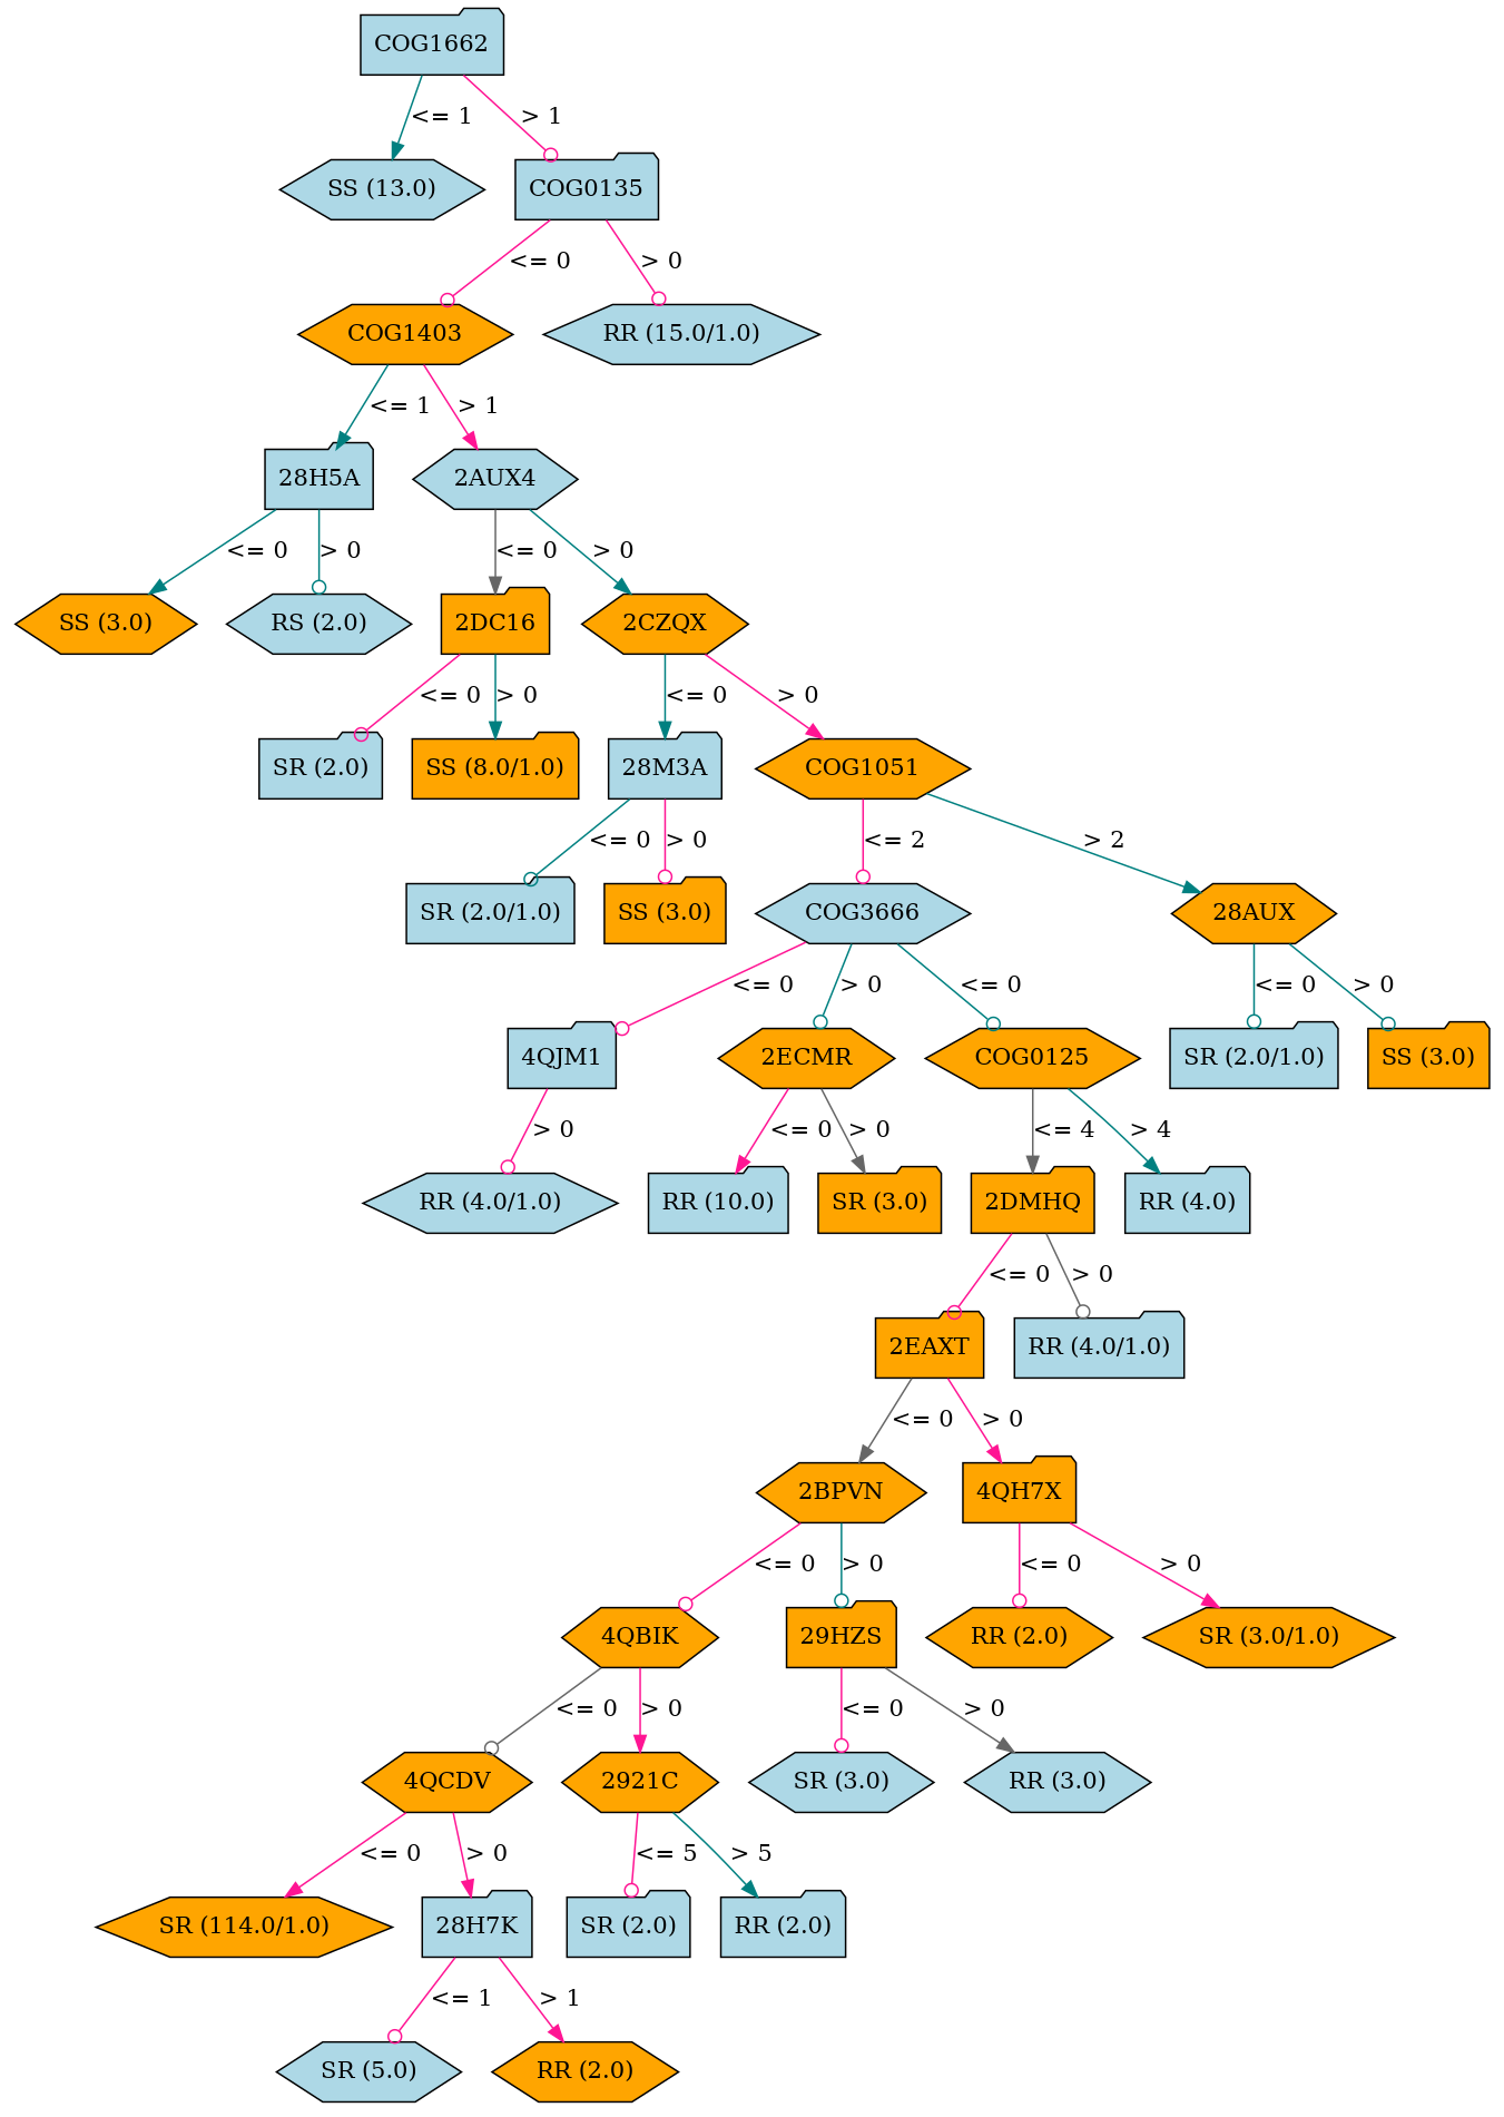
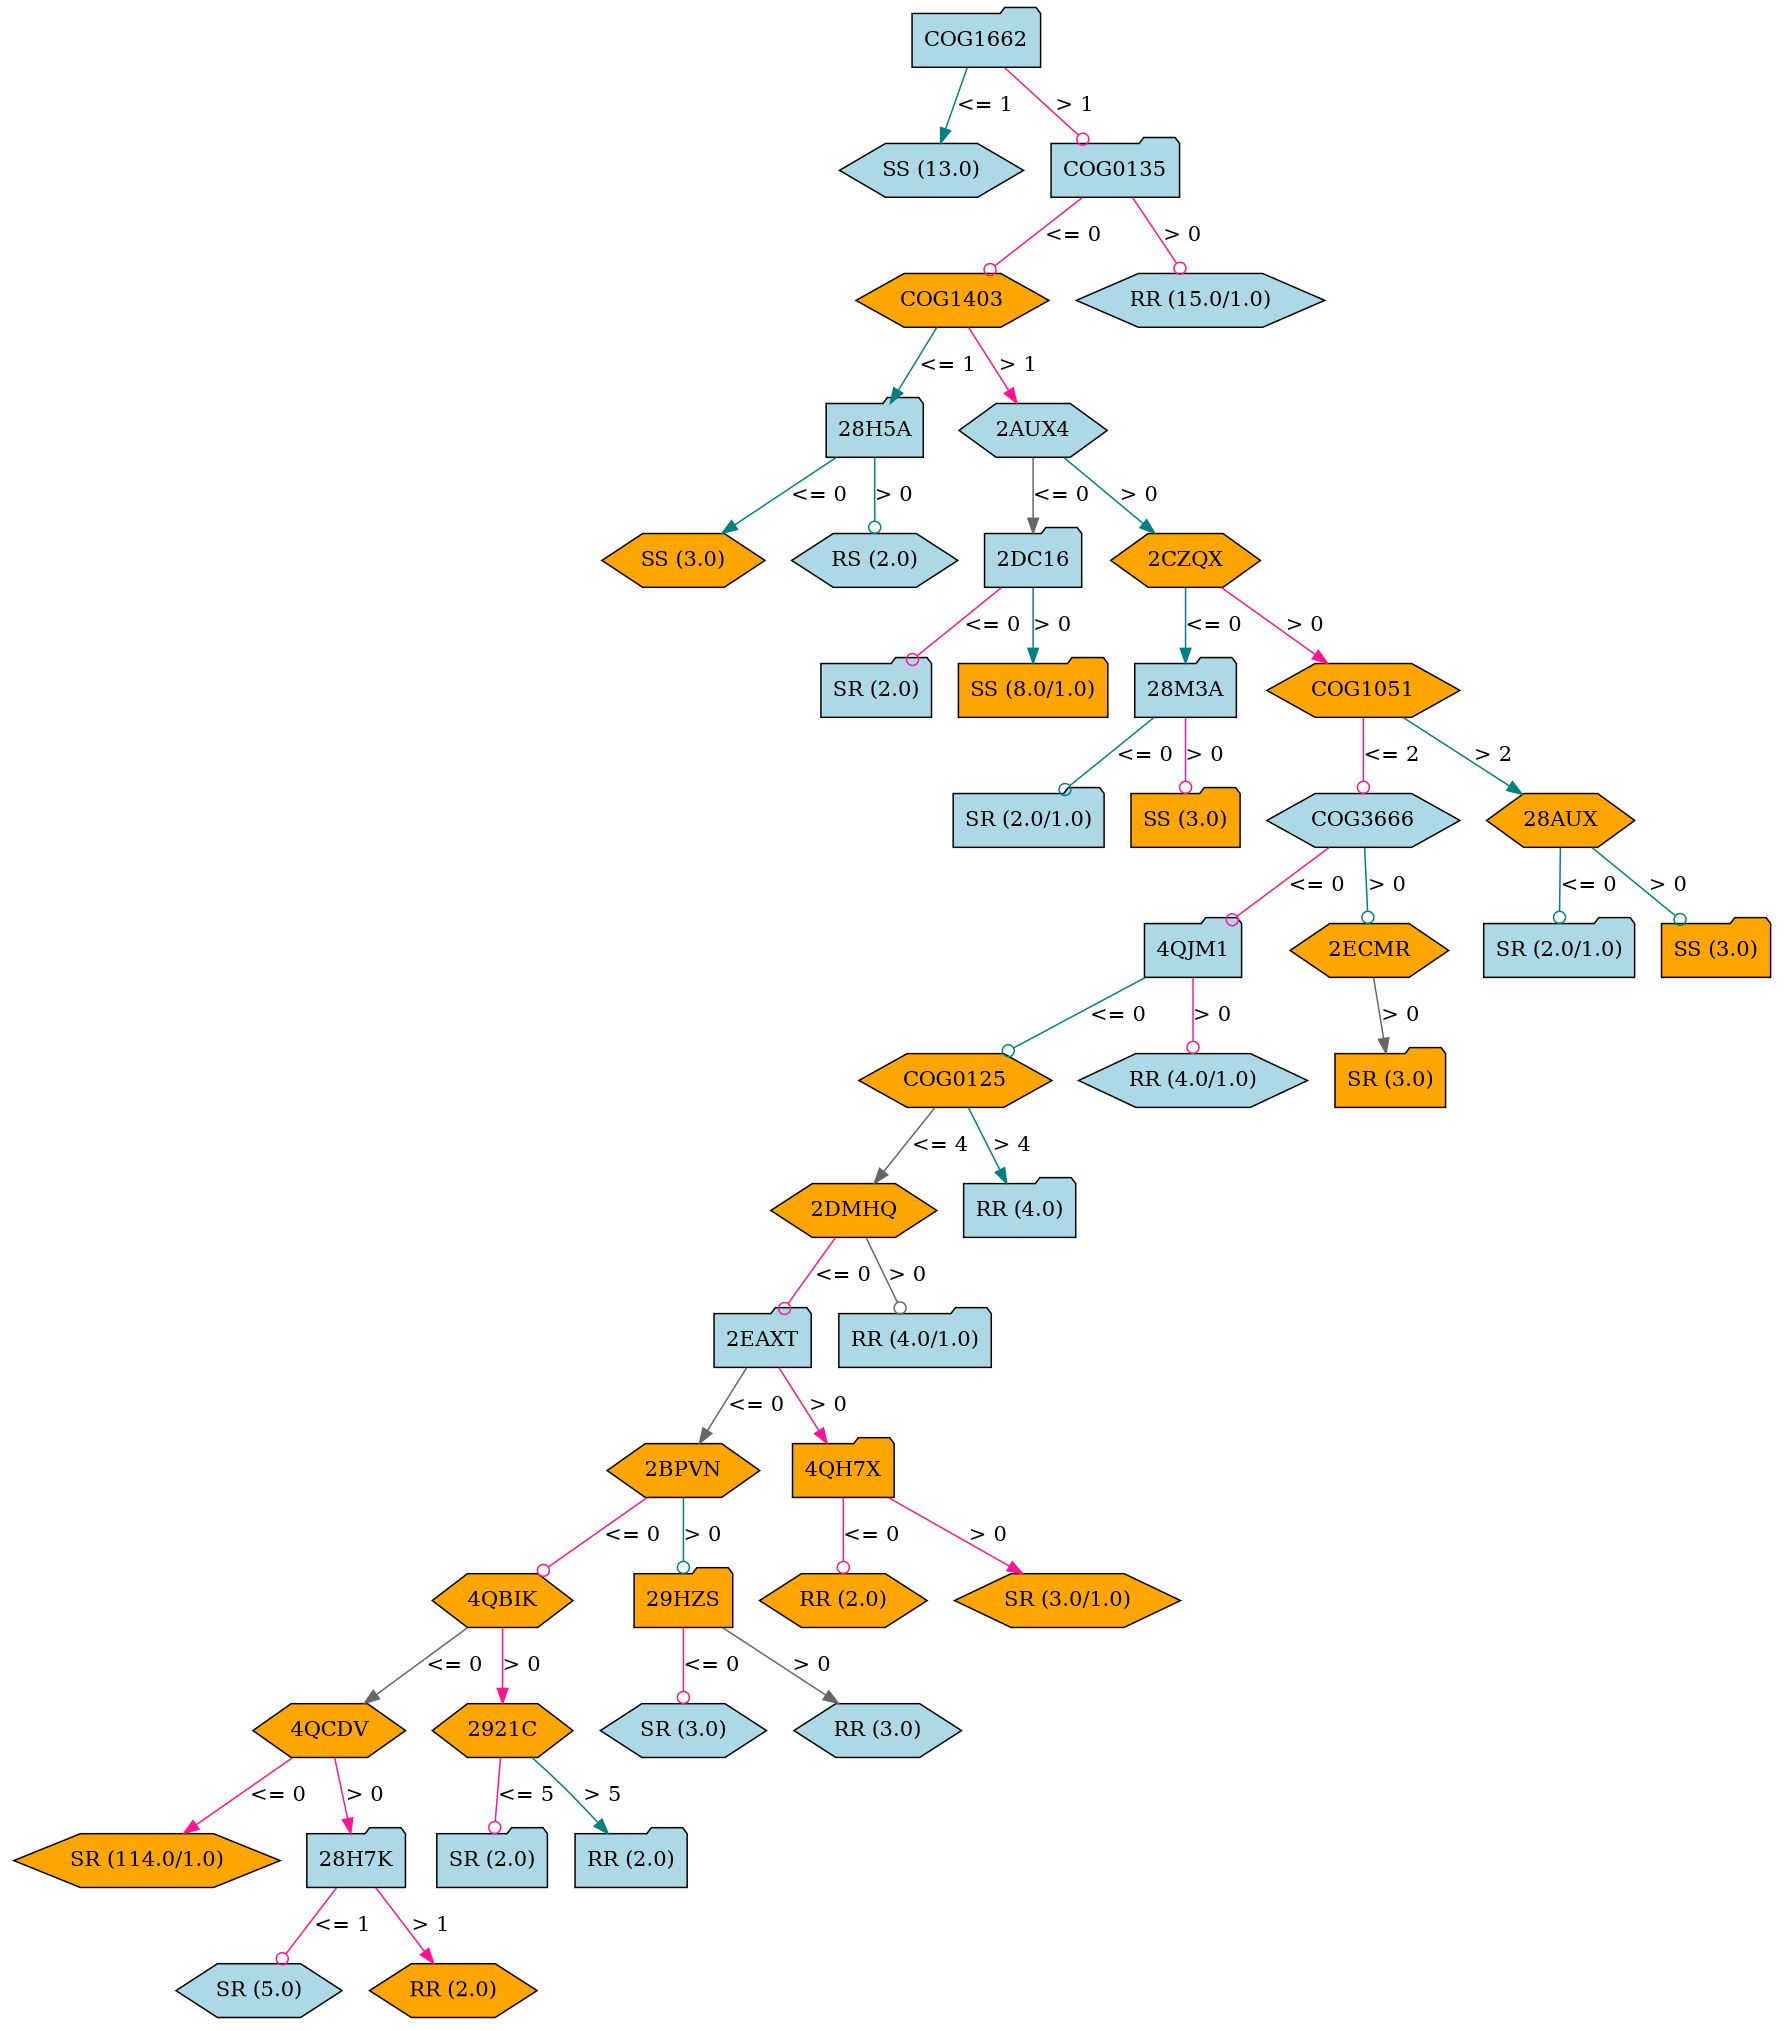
  digraph {
    node [fillcolor=lightblue shape=hexagon style=filled]
    edge [arrowhead=normal color=deeppink]
    n1 [label=COG1662 shape=folder]
    n2 [label="SS (13.0)"]
    n3 [label=COG0135 shape=folder]
    n4 [fillcolor=orange label=COG1403]
    n5 [label="RR (15.0/1.0)"]
    n6 [label="28H5A" shape=folder]
    n7 [label="2AUX4"]
    n8 [fillcolor=orange label="SS (3.0)"]
    n9 [label="RS (2.0)"]
-   n10 [fillcolor=orange label="2DC16" shape=folder]
+   n10 [label="2DC16" shape=folder]
    n11 [fillcolor=orange label="2CZQX"]
    n12 [label="SR (2.0)" shape=folder]
    n13 [fillcolor=orange label="SS (8.0/1.0)" shape=folder]
    n14 [label="28M3A" shape=folder]
    n15 [fillcolor=orange label=COG1051]
    n16 [label="SR (2.0/1.0)" shape=folder]
    n17 [fillcolor=orange label="SS (3.0)" shape=folder]
    n18 [label=COG3666]
    n19 [fillcolor=orange label="28AUX"]
    n20 [label="4QJM1" shape=folder]
    n21 [fillcolor=orange label="2ECMR"]
    n22 [label="SR (2.0/1.0)" shape=folder]
    n23 [fillcolor=orange label="SS (3.0)" shape=folder]
    n24 [fillcolor=orange label=COG0125]
    n25 [label="RR (4.0/1.0)"]
-   n26 [label="RR (10.0)" shape=folder]
    n27 [fillcolor=orange label="SR (3.0)" shape=folder]
-   n28 [fillcolor=orange label="2DMHQ" shape=folder]
+   n28 [fillcolor=orange label="2DMHQ"]
    n29 [label="RR (4.0)" shape=folder]
-   n30 [fillcolor=orange label="2EAXT" shape=folder]
+   n30 [label="2EAXT" shape=folder]
    n31 [label="RR (4.0/1.0)" shape=folder]
    n32 [fillcolor=orange label="2BPVN"]
    n33 [fillcolor=orange label="4QH7X" shape=folder]
    n34 [fillcolor=orange label="4QBIK"]
    n35 [fillcolor=orange label="29HZS" shape=folder]
    n36 [fillcolor=orange label="RR (2.0)"]
    n37 [fillcolor=orange label="SR (3.0/1.0)"]
    n38 [fillcolor=orange label="4QCDV"]
    n39 [fillcolor=orange label="2921C"]
    n40 [label="SR (3.0)"]
    n41 [label="RR (3.0)"]
    n42 [fillcolor=orange label="SR (114.0/1.0)"]
    n43 [label="28H7K" shape=folder]
    n44 [label="SR (2.0)" shape=folder]
    n45 [label="RR (2.0)" shape=folder]
    n46 [label="SR (5.0)"]
    n47 [fillcolor=orange label="RR (2.0)"]
    n1 -> n2 [color=teal label="<= 1"]
    n1 -> n3 [arrowhead=odot label="> 1"]
    n3 -> n4 [arrowhead=odot label="<= 0"]
    n3 -> n5 [arrowhead=odot label="> 0"]
    n4 -> n6 [color=teal label="<= 1"]
    n4 -> n7 [label="> 1"]
    n6 -> n8 [color=teal label="<= 0"]
    n6 -> n9 [arrowhead=odot color=teal label="> 0"]
    n7 -> n10 [color=gray40 label="<= 0"]
    n7 -> n11 [color=teal label="> 0"]
    n10 -> n12 [arrowhead=odot label="<= 0"]
    n10 -> n13 [color=teal label="> 0"]
    n11 -> n14 [color=teal label="<= 0"]
    n11 -> n15 [label="> 0"]
    n14 -> n16 [arrowhead=odot color=teal label="<= 0"]
    n14 -> n17 [arrowhead=odot label="> 0"]
    n15 -> n18 [arrowhead=odot label="<= 2"]
    n15 -> n19 [color=teal label="> 2"]
    n18 -> n20 [arrowhead=odot label="<= 0"]
    n18 -> n21 [arrowhead=odot color=teal label="> 0"]
    n19 -> n22 [arrowhead=odot color=teal label="<= 0"]
    n19 -> n23 [arrowhead=odot color=teal label="> 0"]
-   n18 -> n24 [arrowhead=odot color=teal label="<= 0"]
+   n20 -> n24 [arrowhead=odot color=teal label="<= 0"]
    n20 -> n25 [arrowhead=odot label="> 0"]
-   n21 -> n26 [label="<= 0"]
    n21 -> n27 [color=gray40 label="> 0"]
    n24 -> n28 [color=gray40 label="<= 4"]
    n24 -> n29 [color=teal label="> 4"]
    n28 -> n30 [arrowhead=odot label="<= 0"]
    n28 -> n31 [arrowhead=odot color=gray40 label="> 0"]
    n30 -> n32 [color=gray40 label="<= 0"]
    n30 -> n33 [label="> 0"]
    n32 -> n34 [arrowhead=odot label="<= 0"]
    n32 -> n35 [arrowhead=odot color=teal label="> 0"]
    n33 -> n36 [arrowhead=odot label="<= 0"]
    n33 -> n37 [label="> 0"]
-   n34 -> n38 [arrowhead=odot color=gray40 label="<= 0"]
+   n34 -> n38 [color=gray40 label="<= 0"]
    n34 -> n39 [label="> 0"]
    n35 -> n40 [arrowhead=odot label="<= 0"]
    n35 -> n41 [color=gray40 label="> 0"]
    n38 -> n42 [label="<= 0"]
    n38 -> n43 [label="> 0"]
    n39 -> n44 [arrowhead=odot label="<= 5"]
    n39 -> n45 [color=teal label="> 5"]
    n43 -> n46 [arrowhead=odot label="<= 1"]
    n43 -> n47 [label="> 1"]
  }
